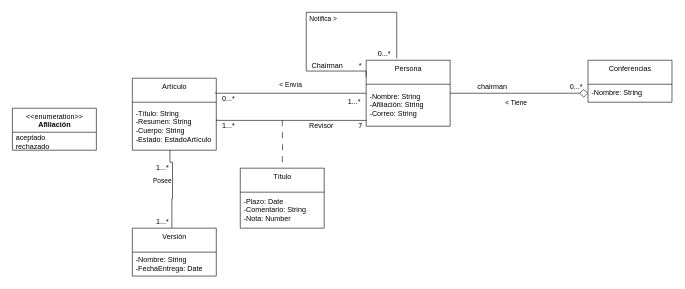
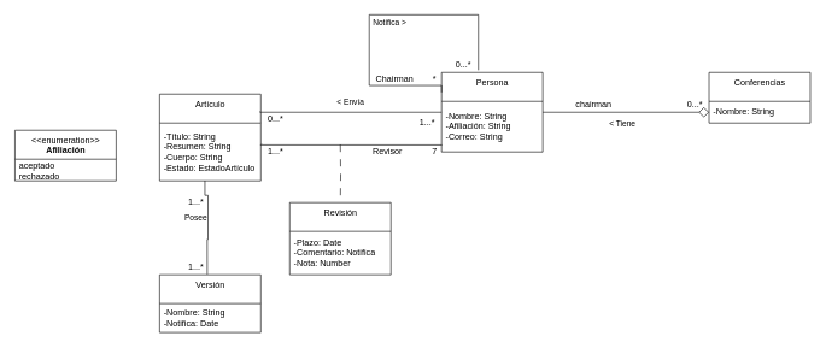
  <mxCell id="0" />
  <mxCell id="1" parent="0" />
  <mxCell id="2" value="Conferencias" style="swimlane;fontStyle=0;align=center;verticalAlign=top;childLayout=stackLayout;horizontal=1;startSize=40;horizontalStack=0;resizeParent=1;resizeParentMax=0;resizeLast=0;collapsible=0;marginBottom=0;html=1;" vertex="1" parent="1"><mxGeometry x="980" y="100" width="140" height="70" as="geometry" /></mxCell>
  <mxCell id="3" value="-Nombre: String&lt;br&gt;" style="text;html=1;strokeColor=none;fillColor=none;align=left;verticalAlign=middle;spacingLeft=4;spacingRight=4;overflow=hidden;rotatable=0;points=[[0,0.5],[1,0.5]];portConstraint=eastwest;" vertex="1" parent="2"><mxGeometry y="40" width="140" height="30" as="geometry" /></mxCell>
  <mxCell id="4" value="Persona" style="swimlane;fontStyle=0;align=center;verticalAlign=top;childLayout=stackLayout;horizontal=1;startSize=40;horizontalStack=0;resizeParent=1;resizeParentMax=0;resizeLast=0;collapsible=0;marginBottom=0;html=1;" vertex="1" parent="1"><mxGeometry x="610" y="100" width="140" height="110" as="geometry" /></mxCell>
  <mxCell id="5" value="-Nombre: String&lt;br&gt;-Afiliación: String&lt;br&gt;-Correo: String" style="text;html=1;strokeColor=none;fillColor=none;align=left;verticalAlign=middle;spacingLeft=4;spacingRight=4;overflow=hidden;rotatable=0;points=[[0,0.5],[1,0.5]];portConstraint=eastwest;" vertex="1" parent="4"><mxGeometry y="40" width="140" height="70" as="geometry" /></mxCell>
  <mxCell id="6" value="&amp;lt; Tiene" style="endArrow=diamond;html=1;endSize=12;startArrow=none;startSize=14;startFill=0;edgeStyle=orthogonalEdgeStyle;align=center;verticalAlign=bottom;endFill=0;rounded=0;exitX=1;exitY=0.5;exitDx=0;exitDy=0;entryX=0;entryY=0.5;entryDx=0;entryDy=0;" edge="1" parent="1" source="4" target="3"><mxGeometry x="-0.043" y="-25" relative="1" as="geometry"><mxPoint x="790" y="134.5" as="sourcePoint" /><mxPoint x="970" y="120" as="targetPoint" /><mxPoint as="offset" /></mxGeometry></mxCell>
  <mxCell id="7" value="chairman" style="text;html=1;align=center;verticalAlign=middle;resizable=0;points=[];autosize=1;strokeColor=none;fillColor=none;" vertex="1" parent="1"><mxGeometry x="790" y="135" width="60" height="20" as="geometry" /></mxCell>
  <mxCell id="8" value="0...*" style="text;html=1;align=center;verticalAlign=middle;resizable=0;points=[];autosize=1;strokeColor=none;fillColor=none;" vertex="1" parent="1"><mxGeometry x="940" y="135" width="40" height="20" as="geometry" /></mxCell>
  <mxCell id="9" value="Artículo" style="swimlane;fontStyle=0;align=center;verticalAlign=top;childLayout=stackLayout;horizontal=1;startSize=40;horizontalStack=0;resizeParent=1;resizeParentMax=0;resizeLast=0;collapsible=0;marginBottom=0;html=1;" vertex="1" parent="1"><mxGeometry x="220" y="130" width="140" height="120" as="geometry" /></mxCell>
  <mxCell id="10" value="-Título: String&lt;br&gt;-Resumen: String&lt;br&gt;-Cuerpo: String&lt;br&gt;-Estado: EstadoArtículo" style="text;html=1;strokeColor=none;fillColor=none;align=left;verticalAlign=middle;spacingLeft=4;spacingRight=4;overflow=hidden;rotatable=0;points=[[0,0.5],[1,0.5]];portConstraint=eastwest;" vertex="1" parent="9"><mxGeometry y="40" width="140" height="80" as="geometry" /></mxCell>
  <mxCell id="11" value="&amp;lt; Envía" style="endArrow=none;html=1;endSize=12;startArrow=none;startSize=14;startFill=0;edgeStyle=orthogonalEdgeStyle;align=center;verticalAlign=bottom;endFill=0;rounded=0;entryX=-0.05;entryY=-0.033;entryDx=0;entryDy=0;entryPerimeter=0;" edge="1" parent="1" target="13"><mxGeometry y="-5" relative="1" as="geometry"><mxPoint x="610" y="155" as="sourcePoint" /><mxPoint x="930" y="300" as="targetPoint" /><Array as="points"><mxPoint x="360" y="155" /></Array><mxPoint as="offset" /></mxGeometry></mxCell>
  <mxCell id="12" value="1...*" style="text;html=1;align=center;verticalAlign=middle;resizable=0;points=[];autosize=1;strokeColor=none;fillColor=none;" vertex="1" parent="1"><mxGeometry x="570" y="160" width="40" height="20" as="geometry" /></mxCell>
  <mxCell id="13" value="0...*" style="text;html=1;align=center;verticalAlign=middle;resizable=0;points=[];autosize=1;strokeColor=none;fillColor=none;" vertex="1" parent="1"><mxGeometry x="360" y="155" width="40" height="20" as="geometry" /></mxCell>
  <mxCell id="14" value="Notifica &amp;gt;" style="endArrow=none;html=1;endSize=12;startArrow=none;startSize=14;startFill=0;edgeStyle=orthogonalEdgeStyle;align=center;verticalAlign=bottom;endFill=0;rounded=0;entryX=0.364;entryY=-0.029;entryDx=0;entryDy=0;exitX=0;exitY=0.25;exitDx=0;exitDy=0;entryPerimeter=0;" edge="1" parent="1" source="4" target="4"><mxGeometry x="0.078" y="-20" relative="1" as="geometry"><mxPoint x="570" y="80" as="sourcePoint" /><mxPoint x="330" y="80" as="targetPoint" /><Array as="points"><mxPoint x="510" y="118" /><mxPoint x="510" y="20" /><mxPoint x="661" y="20" /></Array><mxPoint as="offset" /></mxGeometry></mxCell>
  <mxCell id="15" value="Chairman" style="text;html=1;align=center;verticalAlign=middle;resizable=0;points=[];autosize=1;strokeColor=none;fillColor=none;" vertex="1" parent="1"><mxGeometry x="510" y="100" width="70" height="20" as="geometry" /></mxCell>
  <mxCell id="16" value="0...*" style="text;html=1;align=center;verticalAlign=middle;resizable=0;points=[];autosize=1;strokeColor=none;fillColor=none;" vertex="1" parent="1"><mxGeometry x="620" y="80" width="40" height="20" as="geometry" /></mxCell>
  <mxCell id="17" value="*" style="text;html=1;align=center;verticalAlign=middle;resizable=0;points=[];autosize=1;strokeColor=none;fillColor=none;" vertex="1" parent="1"><mxGeometry x="590" y="100" width="20" height="20" as="geometry" /></mxCell>
  <mxCell id="18" value="" style="endArrow=none;html=1;endSize=12;startArrow=none;startSize=14;startFill=0;edgeStyle=orthogonalEdgeStyle;align=center;verticalAlign=bottom;endFill=0;rounded=0;exitX=1.033;exitY=0.017;exitDx=0;exitDy=0;exitPerimeter=0;" edge="1" parent="1" source="20"><mxGeometry x="0.1" y="20" relative="1" as="geometry"><mxPoint x="610" y="235" as="sourcePoint" /><mxPoint x="361" y="199" as="targetPoint" /><Array as="points"><mxPoint x="360" y="200" /><mxPoint x="360" y="199" /></Array><mxPoint as="offset" /></mxGeometry></mxCell>
  <mxCell id="19" value="Revisor" style="text;html=1;align=center;verticalAlign=middle;resizable=0;points=[];autosize=1;strokeColor=none;fillColor=none;" vertex="1" parent="1"><mxGeometry x="505" y="200" width="60" height="20" as="geometry" /></mxCell>
  <mxCell id="20" value="7" style="text;html=1;align=center;verticalAlign=middle;resizable=0;points=[];autosize=1;strokeColor=none;fillColor=none;" vertex="1" parent="1"><mxGeometry x="590" y="200" width="20" height="20" as="geometry" /></mxCell>
  <mxCell id="21" value="1...*" style="text;html=1;align=center;verticalAlign=middle;resizable=0;points=[];autosize=1;strokeColor=none;fillColor=none;" vertex="1" parent="1"><mxGeometry x="360" y="200" width="40" height="20" as="geometry" /></mxCell>
  <mxCell id="22" value="Versión" style="swimlane;fontStyle=0;align=center;verticalAlign=top;childLayout=stackLayout;horizontal=1;startSize=40;horizontalStack=0;resizeParent=1;resizeParentMax=0;resizeLast=0;collapsible=0;marginBottom=0;html=1;" vertex="1" parent="1"><mxGeometry x="220" y="380" width="140" height="80" as="geometry" /></mxCell>
- <mxCell id="23" value="-Nombre: String&lt;br&gt;-FechaEntrega: Date" style="text;html=1;strokeColor=none;fillColor=none;align=left;verticalAlign=middle;spacingLeft=4;spacingRight=4;overflow=hidden;rotatable=0;points=[[0,0.5],[1,0.5]];portConstraint=eastwest;" vertex="1" parent="22"><mxGeometry y="40" width="140" height="40" as="geometry" /></mxCell>
+ <mxCell id="23" value="-Nombre: String&lt;br&gt;-Notifica: Date" style="text;html=1;strokeColor=none;fillColor=none;align=left;verticalAlign=middle;spacingLeft=4;spacingRight=4;overflow=hidden;rotatable=0;points=[[0,0.5],[1,0.5]];portConstraint=eastwest;" vertex="1" parent="22"><mxGeometry y="40" width="140" height="40" as="geometry" /></mxCell>
  <mxCell id="24" value="Posee" style="endArrow=none;html=1;endSize=12;startArrow=none;startSize=14;startFill=0;edgeStyle=orthogonalEdgeStyle;align=center;verticalAlign=bottom;endFill=0;rounded=0;exitX=0.471;exitY=-0.007;exitDx=0;exitDy=0;entryX=0.448;entryY=0.997;entryDx=0;entryDy=0;entryPerimeter=0;exitPerimeter=0;" edge="1" parent="1" source="22" target="10"><mxGeometry x="0.048" y="17" relative="1" as="geometry"><mxPoint x="510" y="331.34" as="sourcePoint" /><mxPoint x="260.34" y="330" as="targetPoint" /><Array as="points"><mxPoint x="286" y="331" /><mxPoint x="287" y="331" /><mxPoint x="287" y="270" /></Array><mxPoint as="offset" /></mxGeometry></mxCell>
  <mxCell id="25" value="1...*" style="text;html=1;align=center;verticalAlign=middle;resizable=0;points=[];autosize=1;strokeColor=none;fillColor=none;" vertex="1" parent="1"><mxGeometry x="250" y="360" width="40" height="20" as="geometry" /></mxCell>
  <mxCell id="26" value="1...*" style="text;html=1;align=center;verticalAlign=middle;resizable=0;points=[];autosize=1;strokeColor=none;fillColor=none;" vertex="1" parent="1"><mxGeometry x="250" y="270" width="40" height="20" as="geometry" /></mxCell>
  <mxCell id="27" value="&amp;lt;&amp;lt;enumeration&amp;gt;&amp;gt;&lt;br&gt;&lt;b&gt;Afiliación&lt;/b&gt;" style="swimlane;fontStyle=0;align=center;verticalAlign=top;childLayout=stackLayout;horizontal=1;startSize=40;horizontalStack=0;resizeParent=1;resizeParentMax=0;resizeLast=0;collapsible=0;marginBottom=0;html=1;" vertex="1" parent="1"><mxGeometry x="20" y="180" width="140" height="70" as="geometry" /></mxCell>
  <mxCell id="28" value="aceptado&lt;br&gt;rechazado" style="text;html=1;strokeColor=none;fillColor=none;align=left;verticalAlign=middle;spacingLeft=4;spacingRight=4;overflow=hidden;rotatable=0;points=[[0,0.5],[1,0.5]];portConstraint=eastwest;" vertex="1" parent="27"><mxGeometry y="40" width="140" height="30" as="geometry" /></mxCell>
  <mxCell id="29" value="" style="endArrow=none;startArrow=none;endFill=0;startFill=0;endSize=8;html=1;verticalAlign=bottom;dashed=1;labelBackgroundColor=none;dashPattern=10 10;rounded=0;edgeStyle=orthogonalEdgeStyle;entryX=0.5;entryY=0;entryDx=0;entryDy=0;" edge="1" parent="1" target="30"><mxGeometry width="160" relative="1" as="geometry"><mxPoint x="470" y="200" as="sourcePoint" /><mxPoint x="470" y="330" as="targetPoint" /></mxGeometry></mxCell>
- <mxCell id="30" value="Título" style="swimlane;fontStyle=0;align=center;verticalAlign=top;childLayout=stackLayout;horizontal=1;startSize=40;horizontalStack=0;resizeParent=1;resizeParentMax=0;resizeLast=0;collapsible=0;marginBottom=0;html=1;" vertex="1" parent="1"><mxGeometry x="400" y="280" width="140" height="100" as="geometry" /></mxCell>
- <mxCell id="31" value="-Plazo: Date&lt;br&gt;-Comentario: String&lt;br&gt;-Nota: Number" style="text;html=1;strokeColor=none;fillColor=none;align=left;verticalAlign=middle;spacingLeft=4;spacingRight=4;overflow=hidden;rotatable=0;points=[[0,0.5],[1,0.5]];portConstraint=eastwest;" vertex="1" parent="30"><mxGeometry y="40" width="140" height="60" as="geometry" /></mxCell>
+ <mxCell id="30" value="Revisión" style="swimlane;fontStyle=0;align=center;verticalAlign=top;childLayout=stackLayout;horizontal=1;startSize=40;horizontalStack=0;resizeParent=1;resizeParentMax=0;resizeLast=0;collapsible=0;marginBottom=0;html=1;" vertex="1" parent="1"><mxGeometry x="400" y="280" width="140" height="100" as="geometry" /></mxCell>
+ <mxCell id="31" value="-Plazo: Date&lt;br&gt;-Comentario: Notifica&lt;br&gt;-Nota: Number" style="text;html=1;strokeColor=none;fillColor=none;align=left;verticalAlign=middle;spacingLeft=4;spacingRight=4;overflow=hidden;rotatable=0;points=[[0,0.5],[1,0.5]];portConstraint=eastwest;" vertex="1" parent="30"><mxGeometry y="40" width="140" height="60" as="geometry" /></mxCell>
